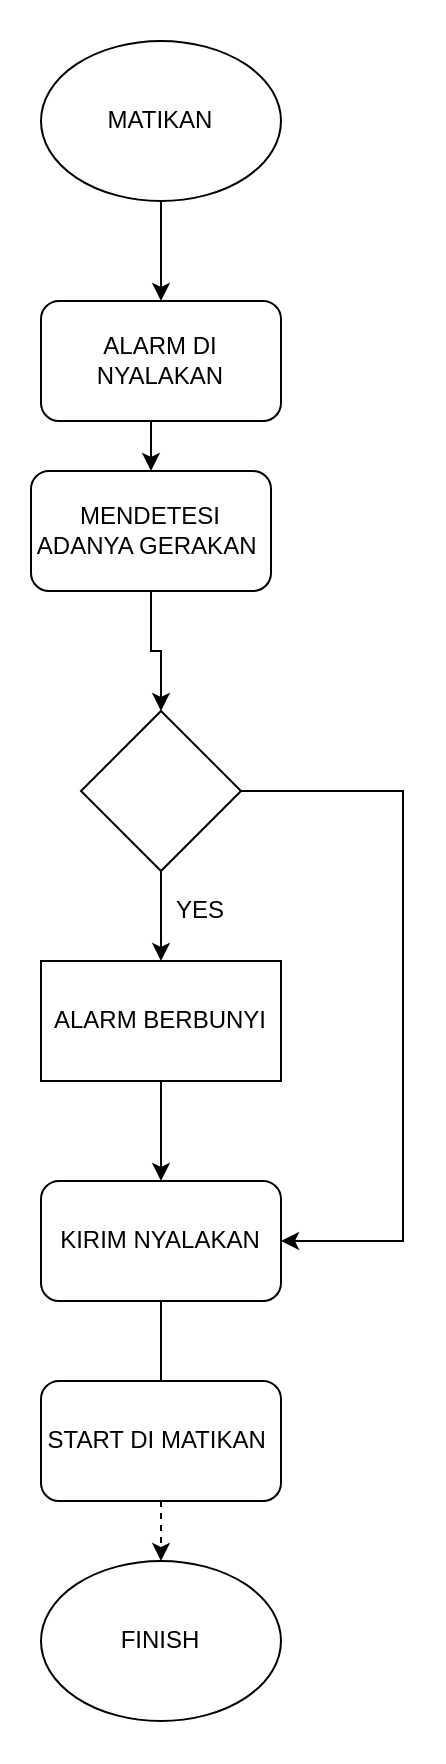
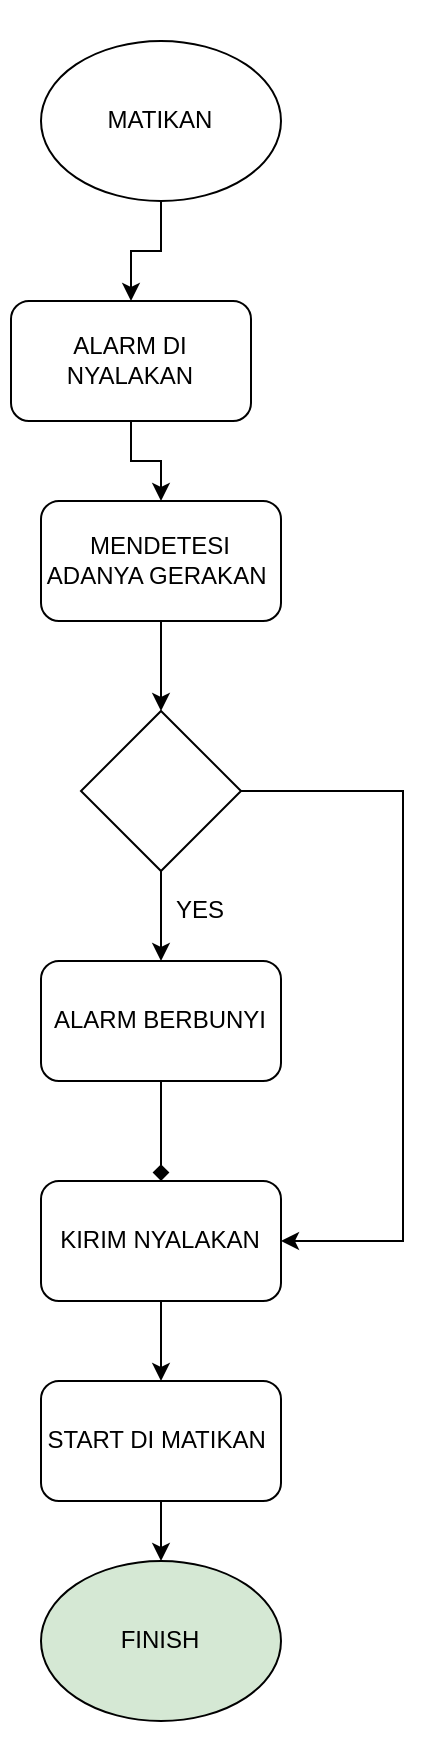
  <mxCell id="0" />
  <mxCell id="1" parent="0" />
  <mxCell id="2" style="edgeStyle=orthogonalEdgeStyle;rounded=0;orthogonalLoop=1;jettySize=auto;html=1;exitX=0.5;exitY=1;exitDx=0;exitDy=0;entryX=0.5;entryY=0;entryDx=0;entryDy=0;" edge="1" parent="1" source="3" target="5"><mxGeometry relative="1" as="geometry" /></mxCell>
  <mxCell id="3" value="MATIKAN" style="ellipse;whiteSpace=wrap;html=1;" vertex="1" parent="1"><mxGeometry x="20" y="20" width="120" height="80" as="geometry" /></mxCell>
  <mxCell id="4" style="edgeStyle=orthogonalEdgeStyle;rounded=0;orthogonalLoop=1;jettySize=auto;html=1;exitX=0.5;exitY=1;exitDx=0;exitDy=0;entryX=0.5;entryY=0;entryDx=0;entryDy=0;" edge="1" parent="1" source="5" target="10"><mxGeometry relative="1" as="geometry" /></mxCell>
- <mxCell id="5" value="ALARM DI NYALAKAN" style="rounded=1;whiteSpace=wrap;html=1;" vertex="1" parent="1"><mxGeometry x="20" y="150" width="120" height="60" as="geometry" /></mxCell>
+ <mxCell id="5" value="ALARM DI NYALAKAN" style="rounded=1;whiteSpace=wrap;html=1;" vertex="1" parent="1"><mxGeometry x="5" y="150" width="120" height="60" as="geometry" /></mxCell>
  <mxCell id="6" style="edgeStyle=orthogonalEdgeStyle;rounded=0;orthogonalLoop=1;jettySize=auto;html=1;exitX=0.5;exitY=1;exitDx=0;exitDy=0;entryX=0.5;entryY=0;entryDx=0;entryDy=0;" edge="1" parent="1" source="8" target="12"><mxGeometry relative="1" as="geometry" /></mxCell>
  <mxCell id="7" style="edgeStyle=orthogonalEdgeStyle;rounded=0;orthogonalLoop=1;jettySize=auto;html=1;exitX=1;exitY=0.5;exitDx=0;exitDy=0;entryX=1;entryY=0.5;entryDx=0;entryDy=0;" edge="1" parent="1" source="8" target="14"><mxGeometry relative="1" as="geometry"><mxPoint x="-60" y="340" as="targetPoint" /><Array as="points"><mxPoint x="201" y="395" /><mxPoint x="201" y="620" /></Array></mxGeometry></mxCell>
  <mxCell id="8" value="" style="rhombus;whiteSpace=wrap;html=1;" vertex="1" parent="1"><mxGeometry x="40" y="355" width="80" height="80" as="geometry" /></mxCell>
  <mxCell id="9" style="edgeStyle=orthogonalEdgeStyle;rounded=0;orthogonalLoop=1;jettySize=auto;html=1;exitX=0.5;exitY=1;exitDx=0;exitDy=0;entryX=0.5;entryY=0;entryDx=0;entryDy=0;" edge="1" parent="1" source="10" target="8"><mxGeometry relative="1" as="geometry" /></mxCell>
- <mxCell id="10" value="MENDETESI ADANYA GERAKAN&amp;nbsp;" style="rounded=1;whiteSpace=wrap;html=1;" vertex="1" parent="1"><mxGeometry x="15" y="235" width="120" height="60" as="geometry" /></mxCell>
- <mxCell id="11" style="edgeStyle=orthogonalEdgeStyle;rounded=0;orthogonalLoop=1;jettySize=auto;html=1;exitX=0.5;exitY=1;exitDx=0;exitDy=0;entryX=0.5;entryY=0;entryDx=0;entryDy=0;" edge="1" parent="1" source="12" target="14"><mxGeometry relative="1" as="geometry" /></mxCell>
- <mxCell id="12" value="ALARM BERBUNYI" style="whiteSpace=wrap;html=1;rounded=0;" vertex="1" parent="1"><mxGeometry x="20" y="480" width="120" height="60" as="geometry" /></mxCell>
- <mxCell id="13" style="edgeStyle=orthogonalEdgeStyle;rounded=0;orthogonalLoop=1;jettySize=auto;html=1;exitX=0.5;exitY=1;exitDx=0;exitDy=0;entryX=0.5;entryY=0;entryDx=0;entryDy=0;endArrow=none;" edge="1" parent="1" source="14" target="18"><mxGeometry relative="1" as="geometry" /></mxCell>
+ <mxCell id="10" value="MENDETESI ADANYA GERAKAN&amp;nbsp;" style="rounded=1;whiteSpace=wrap;html=1;" vertex="1" parent="1"><mxGeometry x="20" y="250" width="120" height="60" as="geometry" /></mxCell>
+ <mxCell id="11" style="edgeStyle=orthogonalEdgeStyle;rounded=0;orthogonalLoop=1;jettySize=auto;html=1;exitX=0.5;exitY=1;exitDx=0;exitDy=0;entryX=0.5;entryY=0;entryDx=0;entryDy=0;endArrow=diamond;" edge="1" parent="1" source="12" target="14"><mxGeometry relative="1" as="geometry" /></mxCell>
+ <mxCell id="12" value="ALARM BERBUNYI" style="rounded=1;whiteSpace=wrap;html=1;" vertex="1" parent="1"><mxGeometry x="20" y="480" width="120" height="60" as="geometry" /></mxCell>
+ <mxCell id="13" style="edgeStyle=orthogonalEdgeStyle;rounded=0;orthogonalLoop=1;jettySize=auto;html=1;exitX=0.5;exitY=1;exitDx=0;exitDy=0;entryX=0.5;entryY=0;entryDx=0;entryDy=0;" edge="1" parent="1" source="14" target="18"><mxGeometry relative="1" as="geometry" /></mxCell>
  <mxCell id="14" value="KIRIM NYALAKAN" style="rounded=1;whiteSpace=wrap;html=1;" vertex="1" parent="1"><mxGeometry x="20" y="590" width="120" height="60" as="geometry" /></mxCell>
  <mxCell id="15" value="YES" style="text;html=1;strokeColor=none;fillColor=none;align=center;verticalAlign=middle;whiteSpace=wrap;rounded=0;" vertex="1" parent="1"><mxGeometry x="70" y="440" width="60" height="30" as="geometry" /></mxCell>
- <mxCell id="16" value="FINISH" style="ellipse;whiteSpace=wrap;html=1;" vertex="1" parent="1"><mxGeometry x="20" y="780" width="120" height="80" as="geometry" /></mxCell>
- <mxCell id="17" style="edgeStyle=orthogonalEdgeStyle;rounded=0;orthogonalLoop=1;jettySize=auto;html=1;exitX=0.5;exitY=1;exitDx=0;exitDy=0;entryX=0.5;entryY=0;entryDx=0;entryDy=0;dashed=1;" edge="1" parent="1" source="18" target="16"><mxGeometry relative="1" as="geometry" /></mxCell>
+ <mxCell id="16" value="FINISH" style="ellipse;whiteSpace=wrap;html=1;fillColor=#d5e8d4;" vertex="1" parent="1"><mxGeometry x="20" y="780" width="120" height="80" as="geometry" /></mxCell>
+ <mxCell id="17" style="edgeStyle=orthogonalEdgeStyle;rounded=0;orthogonalLoop=1;jettySize=auto;html=1;exitX=0.5;exitY=1;exitDx=0;exitDy=0;entryX=0.5;entryY=0;entryDx=0;entryDy=0;" edge="1" parent="1" source="18" target="16"><mxGeometry relative="1" as="geometry" /></mxCell>
  <mxCell id="18" value="START DI MATIKAN&amp;nbsp;" style="rounded=1;whiteSpace=wrap;html=1;" vertex="1" parent="1"><mxGeometry x="20" y="690" width="120" height="60" as="geometry" /></mxCell>
